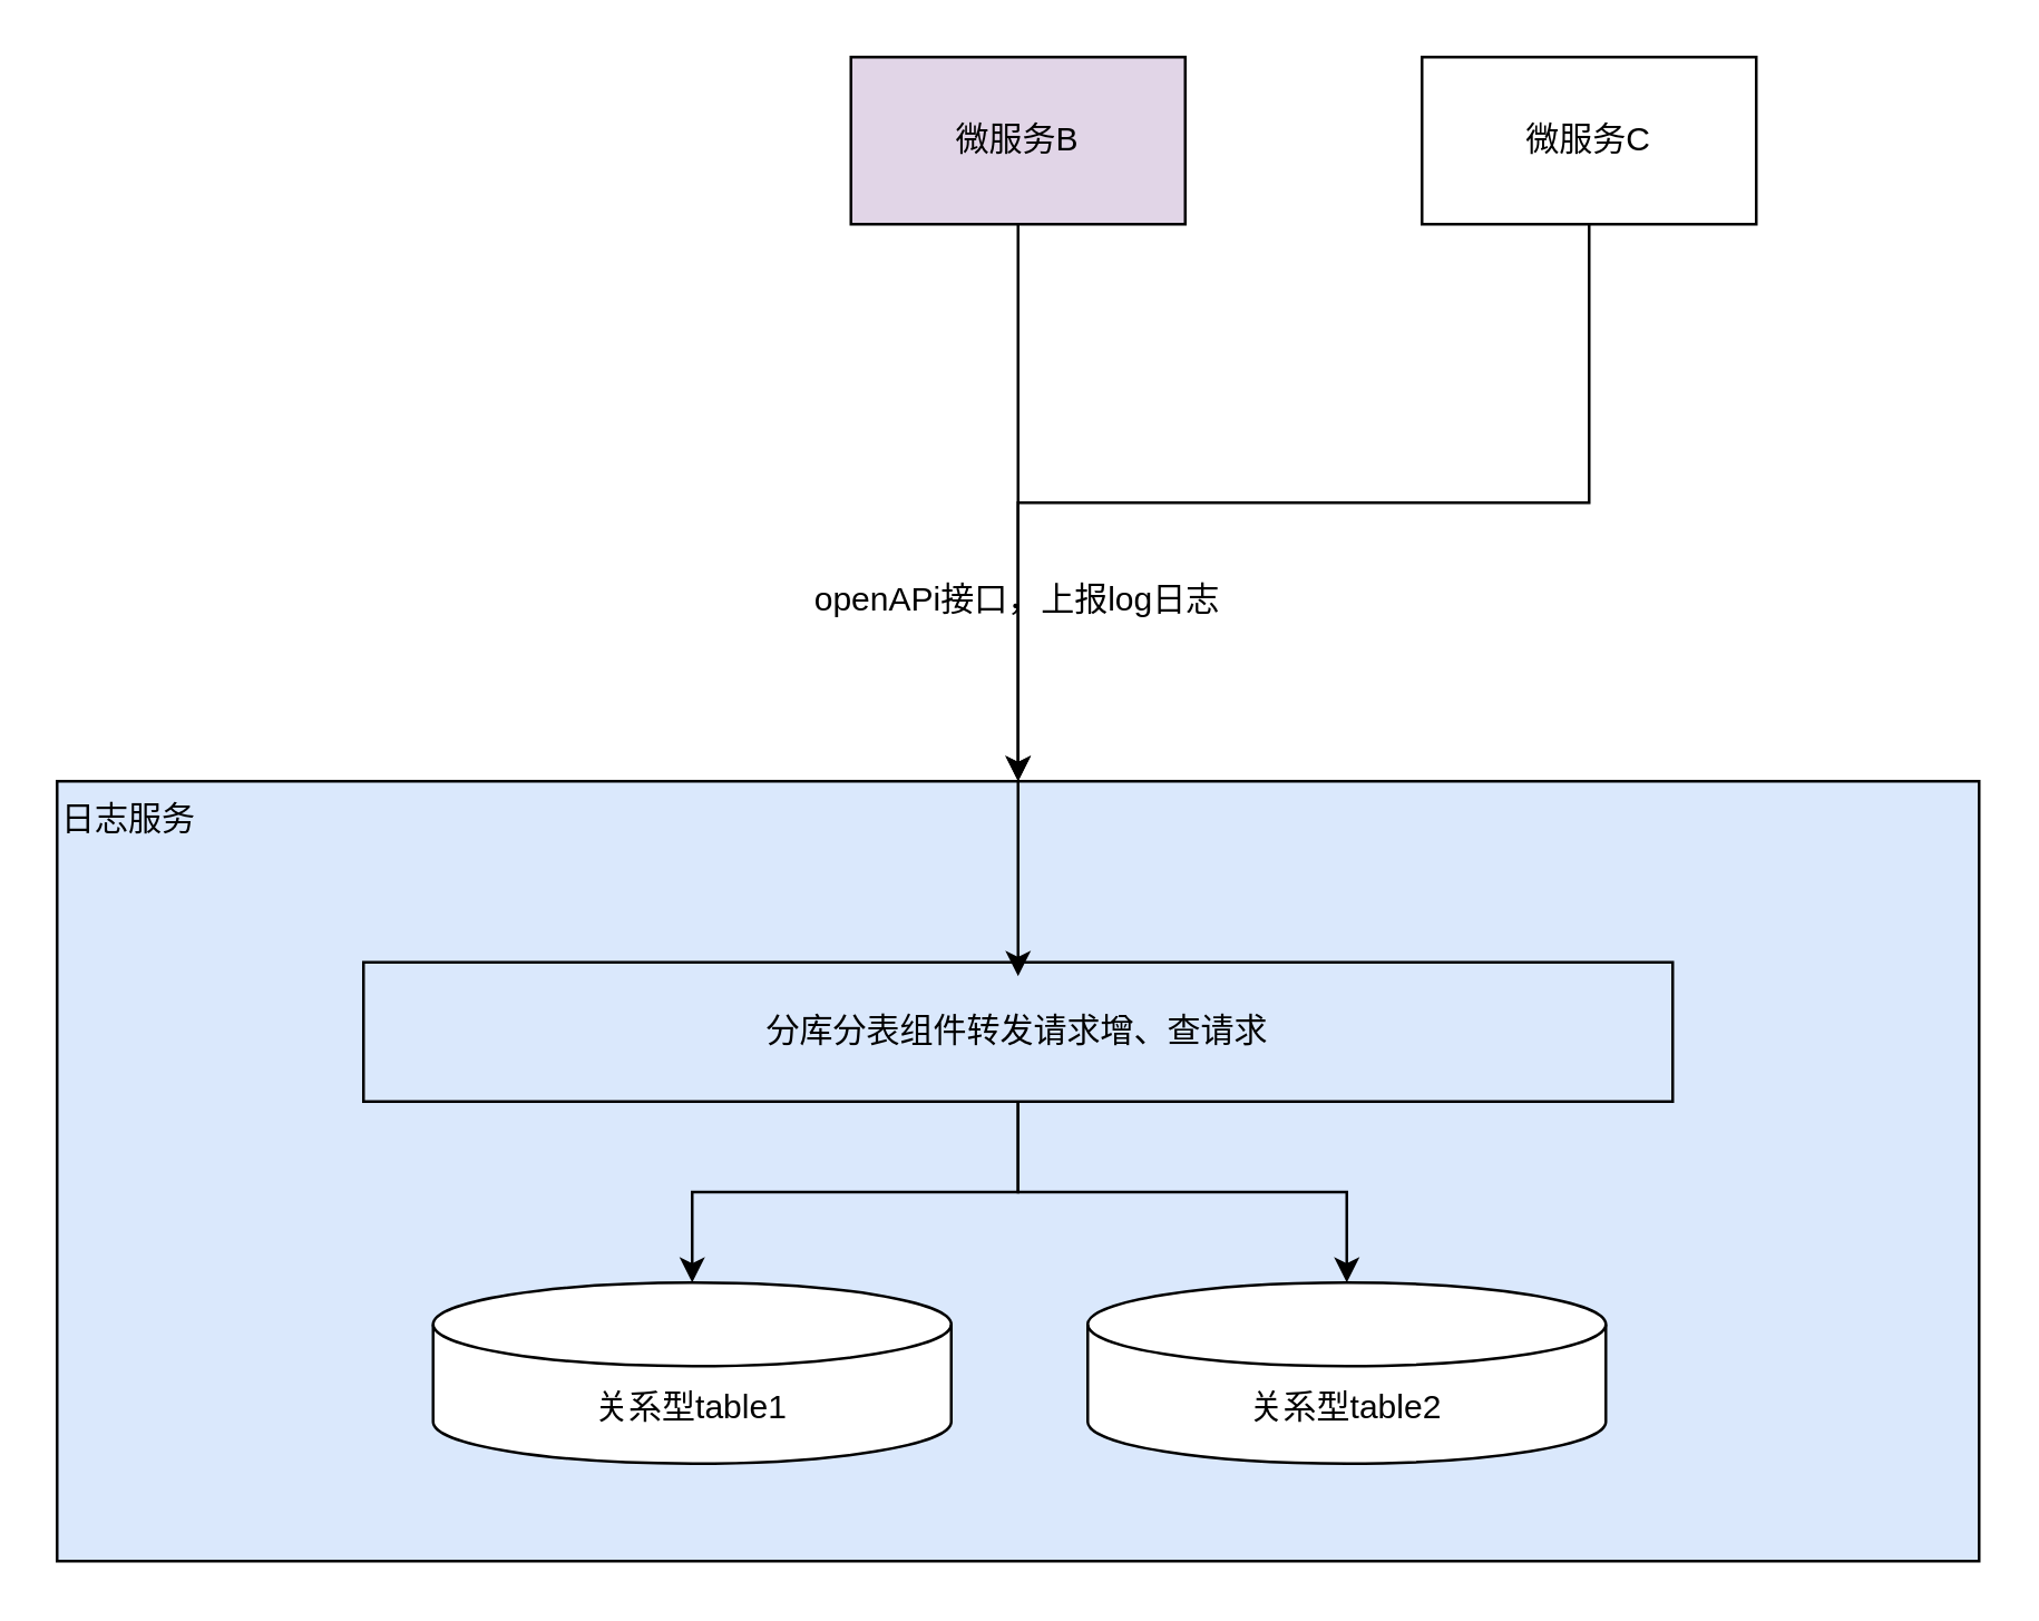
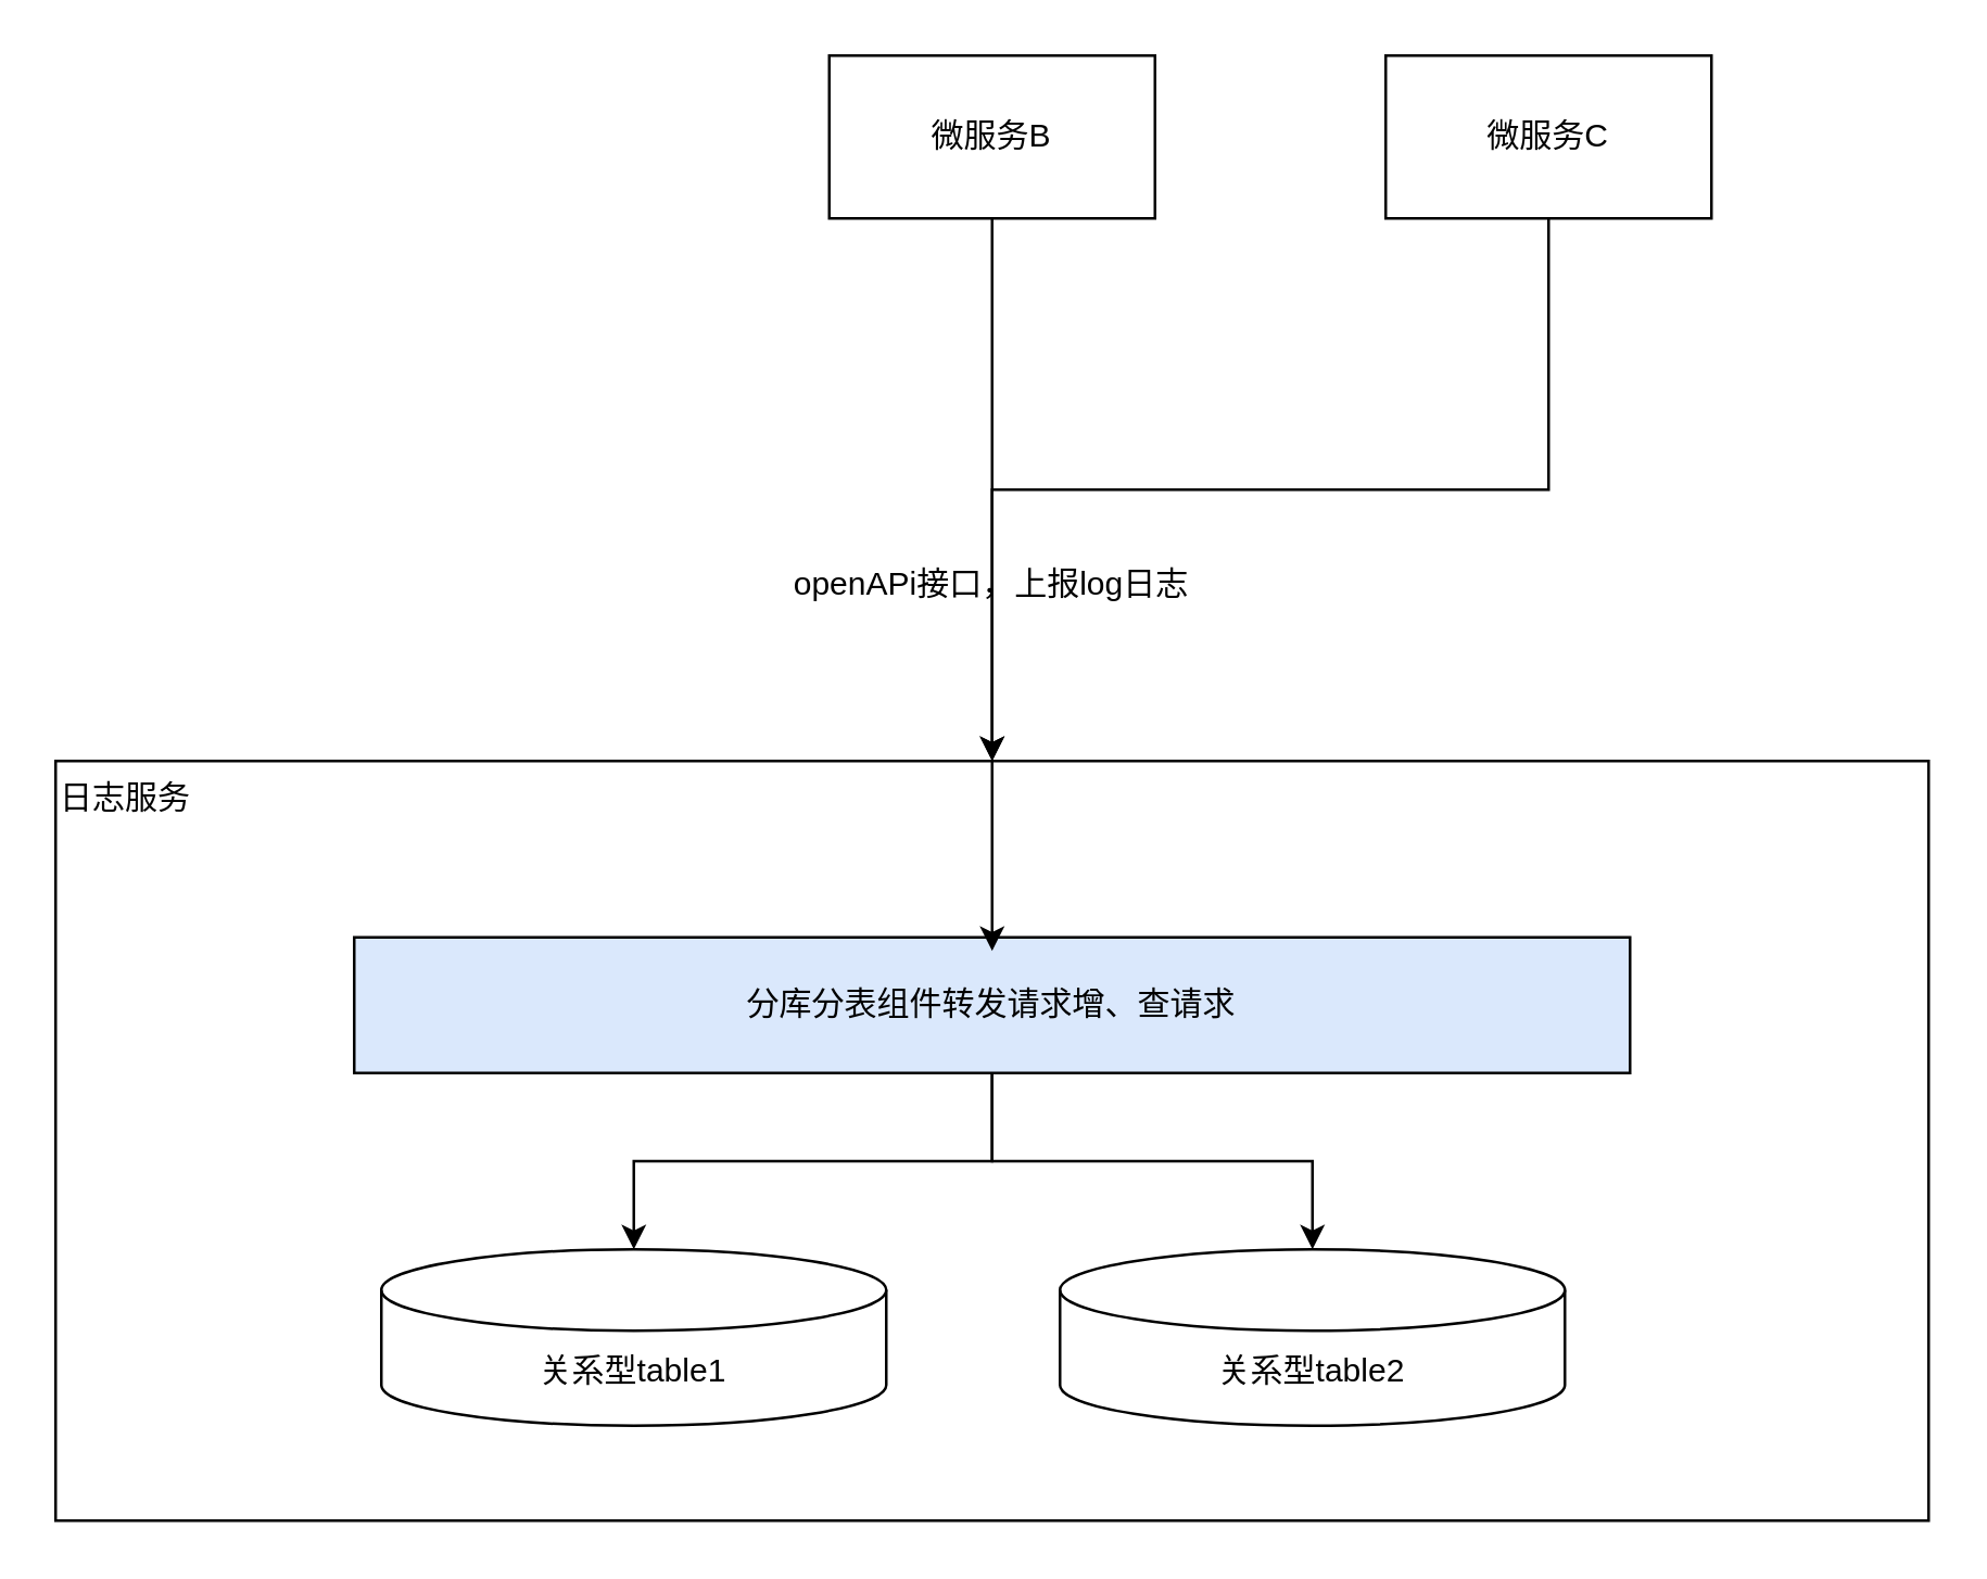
  <mxCell id="0" />
  <mxCell id="1" parent="0" />
  <mxCell id="2" value="" style="rounded=0;whiteSpace=wrap;html=1;" vertex="1" parent="1"><mxGeometry x="110" y="330" width="540" height="220" as="geometry" /></mxCell>
- <mxCell id="3" value="日志服务" style="rounded=0;whiteSpace=wrap;html=1;align=left;verticalAlign=top;fillColor=#dae8fc;" vertex="1" parent="1"><mxGeometry x="20" y="280" width="690" height="280" as="geometry" /></mxCell>
- <mxCell id="4" value="关系型table1" style="shape=cylinder3;whiteSpace=wrap;html=1;boundedLbl=1;backgroundOutline=1;size=15;" vertex="1" parent="1"><mxGeometry x="155" y="460" width="186" height="65" as="geometry" /></mxCell>
+ <mxCell id="3" value="日志服务" style="rounded=0;whiteSpace=wrap;html=1;align=left;verticalAlign=top;" vertex="1" parent="1"><mxGeometry x="20" y="280" width="690" height="280" as="geometry" /></mxCell>
+ <mxCell id="4" value="关系型table1" style="shape=cylinder3;whiteSpace=wrap;html=1;boundedLbl=1;backgroundOutline=1;size=15;" vertex="1" parent="1"><mxGeometry x="140" y="460" width="186" height="65" as="geometry" /></mxCell>
  <mxCell id="5" value="关系型table2" style="shape=cylinder3;whiteSpace=wrap;html=1;boundedLbl=1;backgroundOutline=1;size=15;" vertex="1" parent="1"><mxGeometry x="390" y="460" width="186" height="65" as="geometry" /></mxCell>
  <mxCell id="6" style="edgeStyle=orthogonalEdgeStyle;rounded=0;orthogonalLoop=1;jettySize=auto;html=1;exitX=0.5;exitY=1;exitDx=0;exitDy=0;" edge="1" parent="1" source="7" target="5"><mxGeometry relative="1" as="geometry" /></mxCell>
  <mxCell id="7" value="分库分表组件转发请求增、查请求" style="rounded=0;whiteSpace=wrap;html=1;fillColor=#dae8fc;" vertex="1" parent="1"><mxGeometry x="130" y="345" width="470" height="50" as="geometry" /></mxCell>
  <mxCell id="8" style="edgeStyle=orthogonalEdgeStyle;rounded=0;orthogonalLoop=1;jettySize=auto;html=1;exitX=0.5;exitY=1;exitDx=0;exitDy=0;entryX=0.5;entryY=0;entryDx=0;entryDy=0;" edge="1" parent="1" source="9" target="3"><mxGeometry relative="1" as="geometry" /></mxCell>
- <mxCell id="9" value="微服务B" style="rounded=0;whiteSpace=wrap;html=1;fillColor=#e1d5e7;" vertex="1" parent="1"><mxGeometry x="305" y="20" width="120" height="60" as="geometry" /></mxCell>
+ <mxCell id="9" value="微服务B" style="rounded=0;whiteSpace=wrap;html=1;" vertex="1" parent="1"><mxGeometry x="305" y="20" width="120" height="60" as="geometry" /></mxCell>
  <mxCell id="10" style="edgeStyle=orthogonalEdgeStyle;rounded=0;orthogonalLoop=1;jettySize=auto;html=1;exitX=0.5;exitY=1;exitDx=0;exitDy=0;entryX=0.5;entryY=0;entryDx=0;entryDy=0;" edge="1" parent="1" source="11" target="3"><mxGeometry relative="1" as="geometry" /></mxCell>
  <mxCell id="11" value="微服务C" style="rounded=0;whiteSpace=wrap;html=1;" vertex="1" parent="1"><mxGeometry x="510" y="20" width="120" height="60" as="geometry" /></mxCell>
  <mxCell id="12" value="openAPi接口，上报log日志" style="text;html=1;align=center;verticalAlign=middle;whiteSpace=wrap;rounded=0;" vertex="1" parent="1"><mxGeometry x="280" y="200" width="170" height="30" as="geometry" /></mxCell>
  <mxCell id="13" style="edgeStyle=orthogonalEdgeStyle;rounded=0;orthogonalLoop=1;jettySize=auto;html=1;exitX=0.5;exitY=1;exitDx=0;exitDy=0;entryX=0.5;entryY=0;entryDx=0;entryDy=0;entryPerimeter=0;" edge="1" parent="1" source="7" target="4"><mxGeometry relative="1" as="geometry" /></mxCell>
  <mxCell id="14" value="" style="endArrow=classic;html=1;rounded=0;exitX=0.5;exitY=0;exitDx=0;exitDy=0;" edge="1" parent="1" source="3"><mxGeometry width="50" height="50" relative="1" as="geometry"><mxPoint x="400" y="310" as="sourcePoint" /><mxPoint x="365" y="350" as="targetPoint" /></mxGeometry></mxCell>
